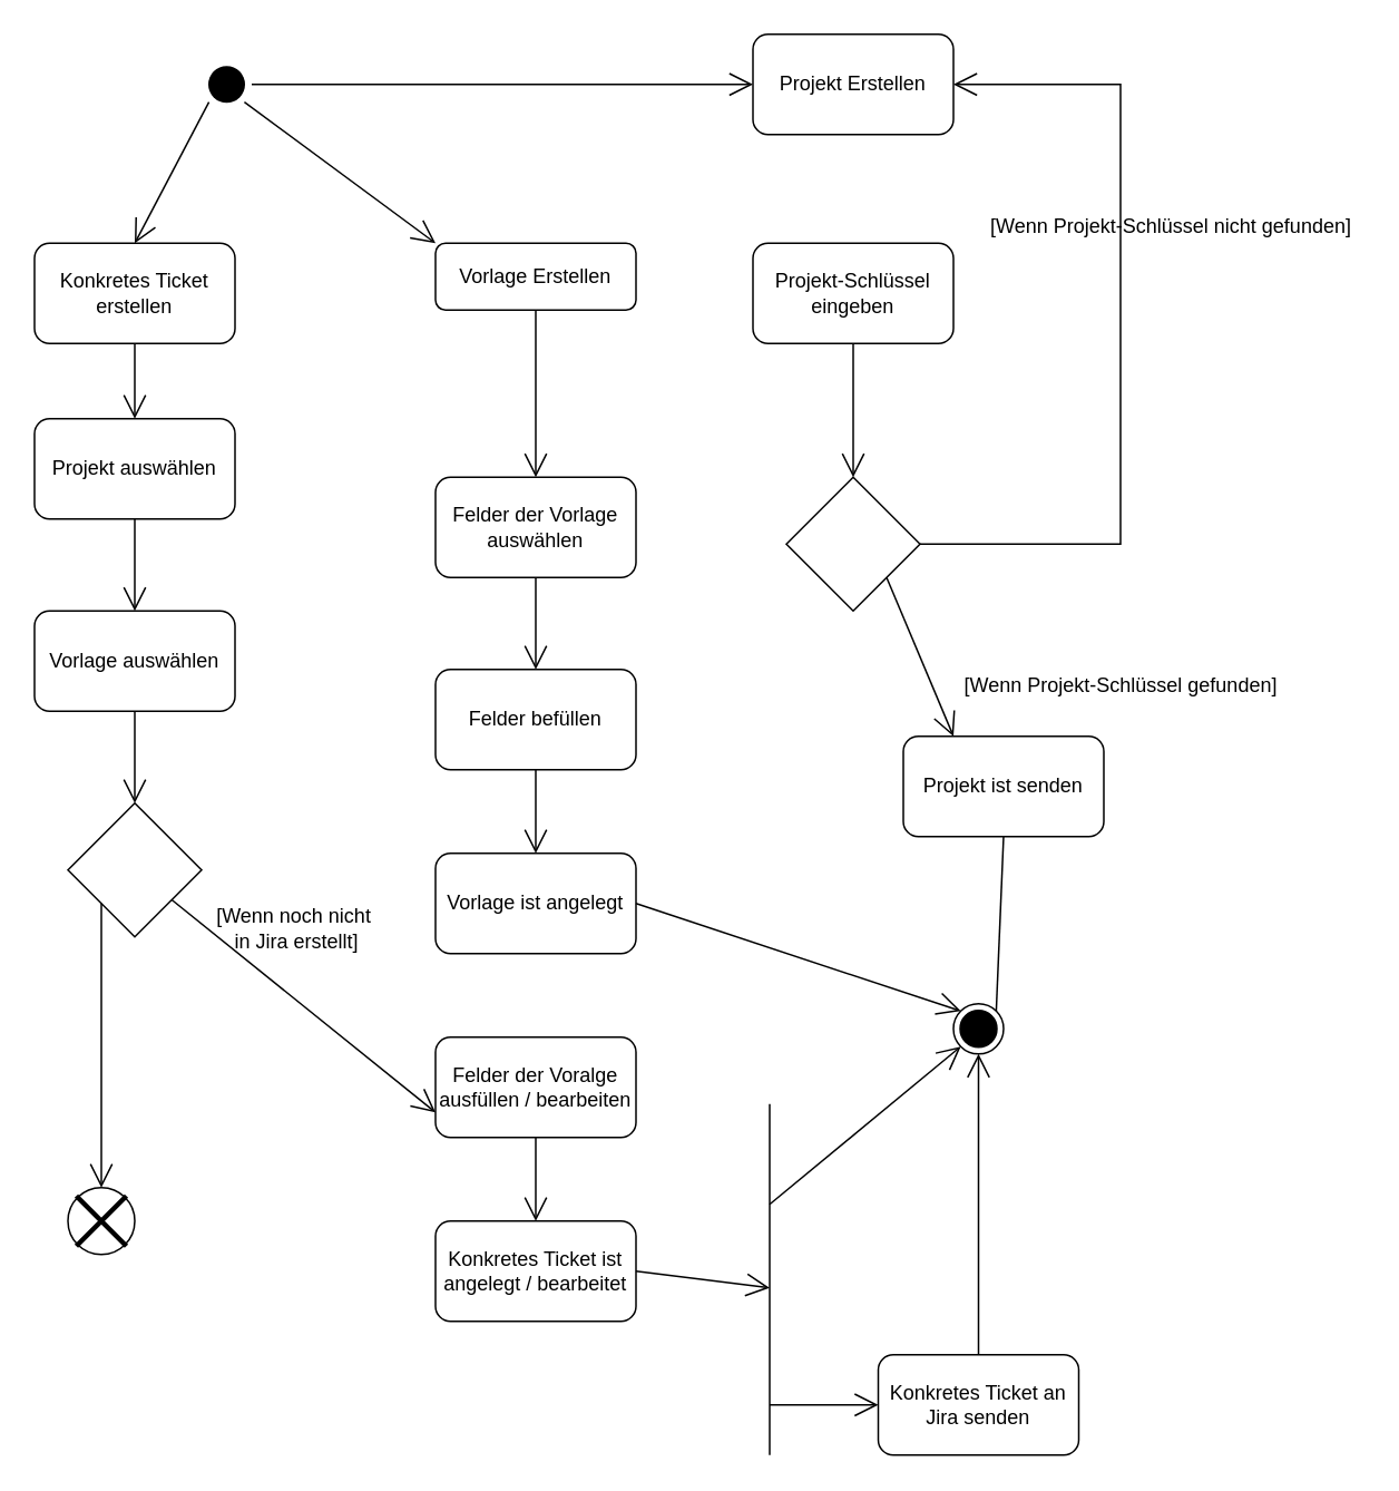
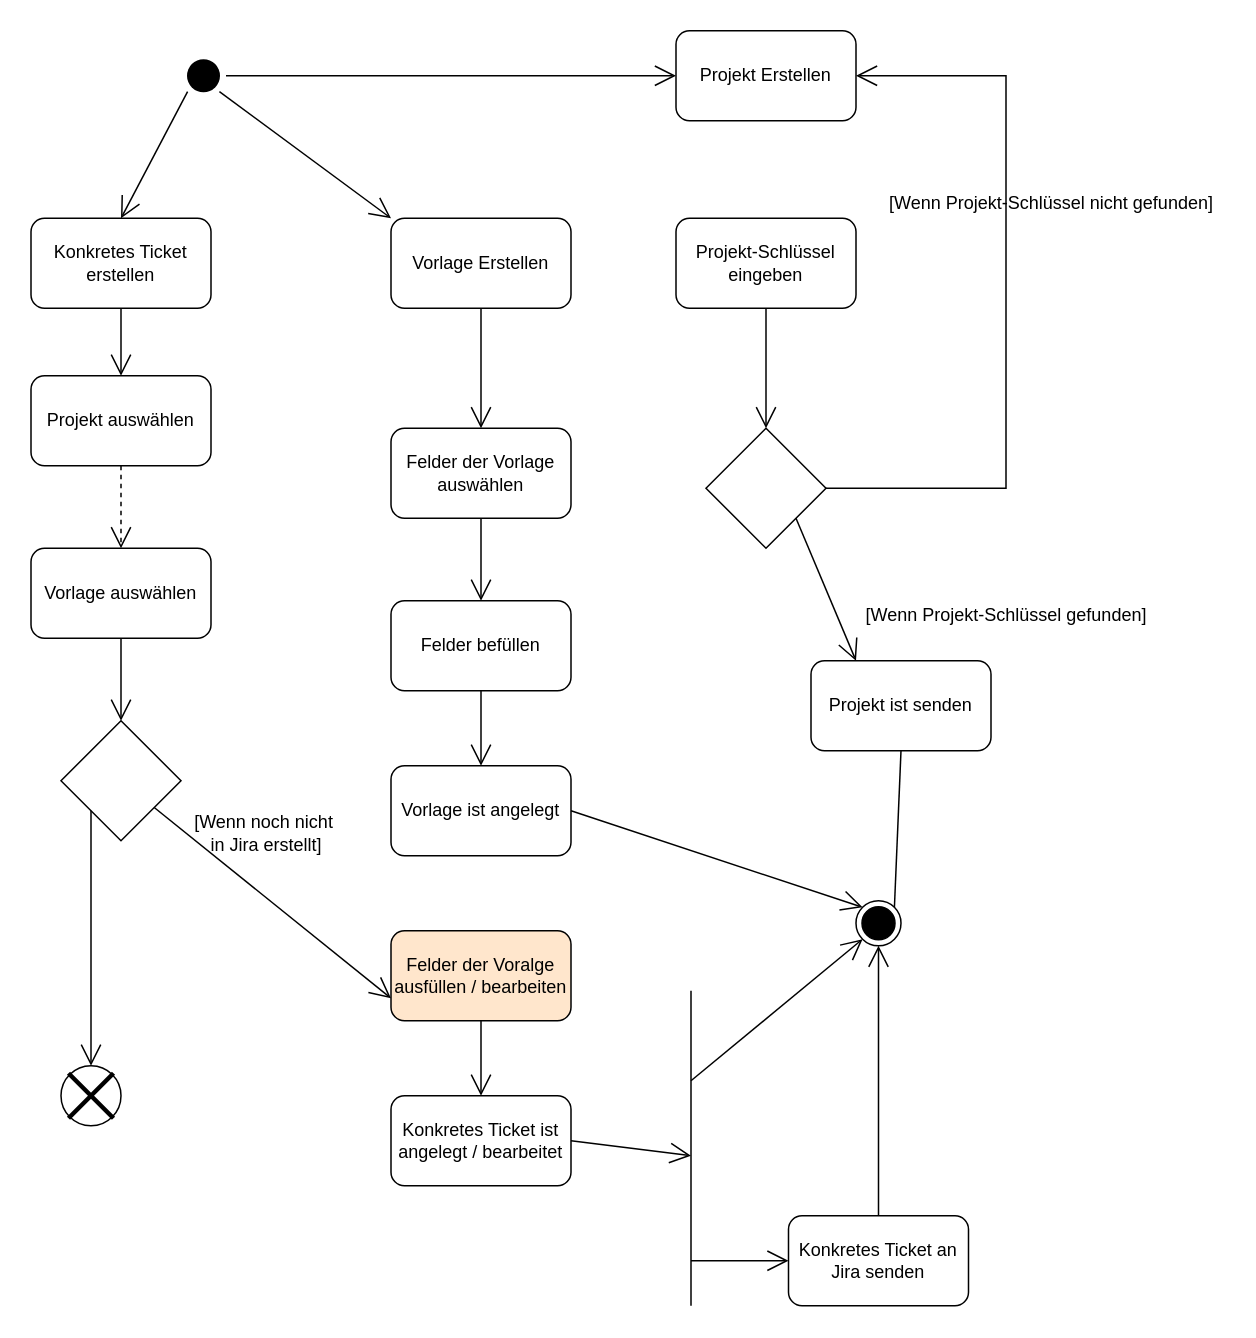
  <mxCell id="0" />
  <mxCell id="1" parent="0" />
  <mxCell id="2" value="" style="ellipse;html=1;shape=startState;fillColor=#000000;strokeColor=none;" vertex="1" parent="1"><mxGeometry x="120" y="35" width="30" height="30" as="geometry" /></mxCell>
  <mxCell id="3" value="" style="edgeStyle=orthogonalEdgeStyle;html=1;verticalAlign=bottom;endArrow=open;endSize=8;strokeColor=none;rounded=0;" edge="1" source="2" parent="1"><mxGeometry relative="1" as="geometry"><mxPoint x="135" y="130" as="targetPoint" /></mxGeometry></mxCell>
  <mxCell id="4" value="" style="ellipse;html=1;shape=endState;fillColor=#000000;strokeColor=default;" vertex="1" parent="1"><mxGeometry x="570" y="600" width="30" height="30" as="geometry" /></mxCell>
  <mxCell id="5" value="Projekt Erstellen" style="rounded=1;whiteSpace=wrap;html=1;strokeColor=default;" vertex="1" parent="1"><mxGeometry x="450" y="20" width="120" height="60" as="geometry" /></mxCell>
  <mxCell id="6" value="" style="rhombus;whiteSpace=wrap;html=1;strokeColor=default;" vertex="1" parent="1"><mxGeometry x="470" y="285" width="80" height="80" as="geometry" /></mxCell>
  <mxCell id="7" value="[Wenn Projekt-Schlüssel nicht gefunden]" style="text;html=1;align=center;verticalAlign=middle;resizable=0;points=[];autosize=1;strokeColor=none;fillColor=none;" vertex="1" parent="1"><mxGeometry x="585" y="125" width="230" height="20" as="geometry" /></mxCell>
  <mxCell id="8" value="Projekt-Schlüssel&lt;br&gt;eingeben" style="rounded=1;whiteSpace=wrap;html=1;strokeColor=default;" vertex="1" parent="1"><mxGeometry x="450" y="145" width="120" height="60" as="geometry" /></mxCell>
  <mxCell id="9" value="Projekt ist senden" style="rounded=1;whiteSpace=wrap;html=1;strokeColor=default;" vertex="1" parent="1"><mxGeometry x="540" y="440" width="120" height="60" as="geometry" /></mxCell>
  <mxCell id="10" value="[Wenn Projekt-Schlüssel gefunden]" style="text;html=1;align=center;verticalAlign=middle;resizable=0;points=[];autosize=1;strokeColor=none;fillColor=none;" vertex="1" parent="1"><mxGeometry x="570" y="400" width="200" height="20" as="geometry" /></mxCell>
  <mxCell id="11" value="" style="endArrow=none;html=1;rounded=0;entryX=0.5;entryY=1;entryDx=0;entryDy=0;exitX=1;exitY=0;exitDx=0;exitDy=0;" edge="1" parent="1" source="4" target="9"><mxGeometry width="50" height="50" relative="1" as="geometry"><mxPoint x="470" y="540" as="sourcePoint" /><mxPoint x="520" y="490" as="targetPoint" /></mxGeometry></mxCell>
- <mxCell id="12" value="Vorlage Erstellen" style="rounded=1;whiteSpace=wrap;html=1;strokeColor=default;" vertex="1" parent="1"><mxGeometry x="260" y="145" width="120" height="40" as="geometry" /></mxCell>
+ <mxCell id="12" value="Vorlage Erstellen" style="rounded=1;whiteSpace=wrap;html=1;strokeColor=default;" vertex="1" parent="1"><mxGeometry x="260" y="145" width="120" height="60" as="geometry" /></mxCell>
  <mxCell id="13" value="Felder der Vorlage auswählen" style="rounded=1;whiteSpace=wrap;html=1;strokeColor=default;" vertex="1" parent="1"><mxGeometry x="260" y="285" width="120" height="60" as="geometry" /></mxCell>
  <mxCell id="14" value="Felder befüllen" style="rounded=1;whiteSpace=wrap;html=1;strokeColor=default;" vertex="1" parent="1"><mxGeometry x="260" y="400" width="120" height="60" as="geometry" /></mxCell>
  <mxCell id="15" value="Vorlage ist angelegt" style="rounded=1;whiteSpace=wrap;html=1;strokeColor=default;" vertex="1" parent="1"><mxGeometry x="260" y="510" width="120" height="60" as="geometry" /></mxCell>
  <mxCell id="16" value="Konkretes Ticket erstellen" style="rounded=1;whiteSpace=wrap;html=1;strokeColor=default;" vertex="1" parent="1"><mxGeometry x="20" y="145" width="120" height="60" as="geometry" /></mxCell>
  <mxCell id="17" value="Projekt auswählen" style="rounded=1;whiteSpace=wrap;html=1;strokeColor=default;" vertex="1" parent="1"><mxGeometry x="20" y="250" width="120" height="60" as="geometry" /></mxCell>
  <mxCell id="18" value="Vorlage auswählen" style="rounded=1;whiteSpace=wrap;html=1;strokeColor=default;" vertex="1" parent="1"><mxGeometry x="20" y="365" width="120" height="60" as="geometry" /></mxCell>
- <mxCell id="19" value="Felder der Voralge ausfüllen / bearbeiten" style="rounded=1;whiteSpace=wrap;html=1;strokeColor=default;" vertex="1" parent="1"><mxGeometry x="260" y="620" width="120" height="60" as="geometry" /></mxCell>
+ <mxCell id="19" value="Felder der Voralge ausfüllen / bearbeiten" style="rounded=1;whiteSpace=wrap;html=1;strokeColor=default;fillColor=#ffe6cc;" vertex="1" parent="1"><mxGeometry x="260" y="620" width="120" height="60" as="geometry" /></mxCell>
  <mxCell id="20" value="Konkretes Ticket ist angelegt / bearbeitet" style="rounded=1;whiteSpace=wrap;html=1;strokeColor=default;" vertex="1" parent="1"><mxGeometry x="260" y="730" width="120" height="60" as="geometry" /></mxCell>
  <mxCell id="21" value="" style="ellipse;whiteSpace=wrap;html=1;aspect=fixed;strokeColor=default;" vertex="1" parent="1"><mxGeometry x="40" y="710" width="40" height="40" as="geometry" /></mxCell>
  <mxCell id="22" value="" style="shape=umlDestroy;whiteSpace=wrap;html=1;strokeWidth=3;" vertex="1" parent="1"><mxGeometry x="45" y="715" width="30" height="30" as="geometry" /></mxCell>
  <mxCell id="23" value="" style="rhombus;whiteSpace=wrap;html=1;strokeColor=default;" vertex="1" parent="1"><mxGeometry x="40" y="480" width="80" height="80" as="geometry" /></mxCell>
  <mxCell id="24" value="[Wenn noch nicht&lt;br&gt;&amp;nbsp;in Jira erstellt]" style="text;html=1;align=center;verticalAlign=middle;resizable=0;points=[];autosize=1;strokeColor=none;fillColor=none;" vertex="1" parent="1"><mxGeometry x="120" y="540" width="110" height="30" as="geometry" /></mxCell>
  <mxCell id="25" value="Konkretes Ticket an Jira senden" style="rounded=1;whiteSpace=wrap;html=1;strokeColor=default;" vertex="1" parent="1"><mxGeometry x="525" y="810" width="120" height="60" as="geometry" /></mxCell>
  <mxCell id="26" value="" style="endArrow=none;html=1;rounded=0;" edge="1" parent="1"><mxGeometry width="50" height="50" relative="1" as="geometry"><mxPoint x="460" y="660" as="sourcePoint" /><mxPoint x="460" y="870" as="targetPoint" /></mxGeometry></mxCell>
  <mxCell id="27" value="" style="endArrow=open;endFill=1;endSize=12;html=1;rounded=0;exitX=0;exitY=1;exitDx=0;exitDy=0;entryX=0.5;entryY=0;entryDx=0;entryDy=0;" edge="1" parent="1" source="2" target="16"><mxGeometry width="160" relative="1" as="geometry"><mxPoint x="30" y="90" as="sourcePoint" /><mxPoint x="190" y="90" as="targetPoint" /></mxGeometry></mxCell>
  <mxCell id="28" value="" style="endArrow=open;endFill=1;endSize=12;html=1;rounded=0;exitX=0.5;exitY=1;exitDx=0;exitDy=0;entryX=0.5;entryY=0;entryDx=0;entryDy=0;" edge="1" parent="1" source="16" target="17"><mxGeometry width="160" relative="1" as="geometry"><mxPoint x="134.393" y="70.607" as="sourcePoint" /><mxPoint x="90" y="155" as="targetPoint" /></mxGeometry></mxCell>
- <mxCell id="29" value="" style="endArrow=open;endFill=1;endSize=12;html=1;rounded=0;exitX=0.5;exitY=1;exitDx=0;exitDy=0;entryX=0.5;entryY=0;entryDx=0;entryDy=0;" edge="1" parent="1" source="17" target="18"><mxGeometry width="160" relative="1" as="geometry"><mxPoint x="144.393" y="80.607" as="sourcePoint" /><mxPoint x="100" y="165" as="targetPoint" /></mxGeometry></mxCell>
+ <mxCell id="29" value="" style="endArrow=open;endFill=1;endSize=12;html=1;rounded=0;exitX=0.5;exitY=1;exitDx=0;exitDy=0;entryX=0.5;entryY=0;entryDx=0;entryDy=0;dashed=1;" edge="1" parent="1" source="17" target="18"><mxGeometry width="160" relative="1" as="geometry"><mxPoint x="144.393" y="80.607" as="sourcePoint" /><mxPoint x="100" y="165" as="targetPoint" /></mxGeometry></mxCell>
  <mxCell id="30" value="" style="endArrow=open;endFill=1;endSize=12;html=1;rounded=0;exitX=0.5;exitY=1;exitDx=0;exitDy=0;entryX=0.5;entryY=0;entryDx=0;entryDy=0;" edge="1" parent="1" source="18" target="23"><mxGeometry width="160" relative="1" as="geometry"><mxPoint x="154.393" y="90.607" as="sourcePoint" /><mxPoint x="110" y="175" as="targetPoint" /></mxGeometry></mxCell>
  <mxCell id="31" value="" style="endArrow=open;endFill=1;endSize=12;html=1;rounded=0;exitX=0;exitY=1;exitDx=0;exitDy=0;entryX=0.5;entryY=0;entryDx=0;entryDy=0;" edge="1" parent="1" source="23" target="21"><mxGeometry width="160" relative="1" as="geometry"><mxPoint x="164.393" y="100.607" as="sourcePoint" /><mxPoint x="120" y="185" as="targetPoint" /></mxGeometry></mxCell>
  <mxCell id="32" value="" style="endArrow=open;endFill=1;endSize=12;html=1;rounded=0;entryX=0;entryY=0.75;entryDx=0;entryDy=0;" edge="1" parent="1" source="23" target="19"><mxGeometry width="160" relative="1" as="geometry"><mxPoint x="174.393" y="110.607" as="sourcePoint" /><mxPoint x="130" y="195" as="targetPoint" /></mxGeometry></mxCell>
  <mxCell id="33" value="" style="endArrow=open;endFill=1;endSize=12;html=1;rounded=0;entryX=0.5;entryY=0;entryDx=0;entryDy=0;" edge="1" parent="1" source="19" target="20"><mxGeometry width="160" relative="1" as="geometry"><mxPoint x="184.393" y="120.607" as="sourcePoint" /><mxPoint x="140" y="205" as="targetPoint" /></mxGeometry></mxCell>
  <mxCell id="34" value="" style="endArrow=open;endFill=1;endSize=12;html=1;rounded=0;exitX=1;exitY=0.5;exitDx=0;exitDy=0;" edge="1" parent="1" source="20"><mxGeometry width="160" relative="1" as="geometry"><mxPoint x="194.393" y="130.607" as="sourcePoint" /><mxPoint x="460" y="770" as="targetPoint" /></mxGeometry></mxCell>
  <mxCell id="35" value="" style="endArrow=open;endFill=1;endSize=12;html=1;rounded=0;entryX=0;entryY=0.5;entryDx=0;entryDy=0;" edge="1" parent="1" target="25"><mxGeometry width="160" relative="1" as="geometry"><mxPoint x="460" y="840" as="sourcePoint" /><mxPoint x="160" y="225" as="targetPoint" /></mxGeometry></mxCell>
  <mxCell id="36" value="" style="endArrow=open;endFill=1;endSize=12;html=1;rounded=0;entryX=0.5;entryY=1;entryDx=0;entryDy=0;exitX=0.5;exitY=0;exitDx=0;exitDy=0;" edge="1" parent="1" source="25" target="4"><mxGeometry width="160" relative="1" as="geometry"><mxPoint x="470" y="850" as="sourcePoint" /><mxPoint x="535" y="850" as="targetPoint" /></mxGeometry></mxCell>
  <mxCell id="37" value="" style="endArrow=open;endFill=1;endSize=12;html=1;rounded=0;entryX=0;entryY=1;entryDx=0;entryDy=0;" edge="1" parent="1" target="4"><mxGeometry width="160" relative="1" as="geometry"><mxPoint x="460" y="720" as="sourcePoint" /><mxPoint x="545" y="860" as="targetPoint" /></mxGeometry></mxCell>
  <mxCell id="38" value="" style="endArrow=open;endFill=1;endSize=12;html=1;rounded=0;entryX=0;entryY=0;entryDx=0;entryDy=0;exitX=1;exitY=0.5;exitDx=0;exitDy=0;" edge="1" parent="1" source="15" target="4"><mxGeometry width="160" relative="1" as="geometry"><mxPoint x="490" y="870" as="sourcePoint" /><mxPoint x="555" y="870" as="targetPoint" /></mxGeometry></mxCell>
  <mxCell id="39" value="" style="endArrow=open;endFill=1;endSize=12;html=1;rounded=0;exitX=0.5;exitY=1;exitDx=0;exitDy=0;" edge="1" parent="1" source="14"><mxGeometry width="160" relative="1" as="geometry"><mxPoint x="330" y="690" as="sourcePoint" /><mxPoint x="320" y="510" as="targetPoint" /></mxGeometry></mxCell>
  <mxCell id="40" value="" style="endArrow=open;endFill=1;endSize=12;html=1;rounded=0;exitX=0.5;exitY=1;exitDx=0;exitDy=0;" edge="1" parent="1" source="13"><mxGeometry width="160" relative="1" as="geometry"><mxPoint x="340" y="700" as="sourcePoint" /><mxPoint x="320" y="400" as="targetPoint" /></mxGeometry></mxCell>
  <mxCell id="41" value="" style="endArrow=open;endFill=1;endSize=12;html=1;rounded=0;entryX=0.5;entryY=0;entryDx=0;entryDy=0;exitX=0.5;exitY=1;exitDx=0;exitDy=0;" edge="1" parent="1" source="12" target="13"><mxGeometry width="160" relative="1" as="geometry"><mxPoint x="350" y="710" as="sourcePoint" /><mxPoint x="350" y="760" as="targetPoint" /></mxGeometry></mxCell>
  <mxCell id="42" value="" style="endArrow=open;endFill=1;endSize=12;html=1;rounded=0;exitX=1;exitY=1;exitDx=0;exitDy=0;entryX=0;entryY=0;entryDx=0;entryDy=0;" edge="1" parent="1" source="2" target="12"><mxGeometry width="160" relative="1" as="geometry"><mxPoint x="90" y="215" as="sourcePoint" /><mxPoint x="90" y="260" as="targetPoint" /></mxGeometry></mxCell>
  <mxCell id="43" value="" style="endArrow=open;endFill=1;endSize=12;html=1;rounded=0;exitX=1;exitY=0.5;exitDx=0;exitDy=0;entryX=0;entryY=0.5;entryDx=0;entryDy=0;" edge="1" parent="1" source="2" target="5"><mxGeometry width="160" relative="1" as="geometry"><mxPoint x="179.997" y="64.997" as="sourcePoint" /><mxPoint x="294.39" y="149.39" as="targetPoint" /></mxGeometry></mxCell>
  <mxCell id="44" value="" style="endArrow=open;endFill=1;endSize=12;html=1;rounded=0;exitX=0.5;exitY=1;exitDx=0;exitDy=0;" edge="1" parent="1" source="8" target="6"><mxGeometry width="160" relative="1" as="geometry"><mxPoint x="520" y="90" as="sourcePoint" /><mxPoint x="520" y="155" as="targetPoint" /></mxGeometry></mxCell>
  <mxCell id="45" value="" style="endArrow=open;endFill=1;endSize=12;html=1;rounded=0;entryX=0.25;entryY=0;entryDx=0;entryDy=0;exitX=1;exitY=1;exitDx=0;exitDy=0;" edge="1" parent="1" source="6" target="9"><mxGeometry width="160" relative="1" as="geometry"><mxPoint x="530" y="100" as="sourcePoint" /><mxPoint x="530" y="165" as="targetPoint" /></mxGeometry></mxCell>
  <mxCell id="46" value="" style="endArrow=open;endFill=1;endSize=12;html=1;rounded=0;exitX=1;exitY=0.5;exitDx=0;exitDy=0;entryX=1;entryY=0.5;entryDx=0;entryDy=0;" edge="1" parent="1" source="6" target="5"><mxGeometry width="160" relative="1" as="geometry"><mxPoint x="640" y="220" as="sourcePoint" /><mxPoint x="670" y="50" as="targetPoint" /><Array as="points"><mxPoint x="670" y="325" /><mxPoint x="670" y="50" /></Array></mxGeometry></mxCell>
